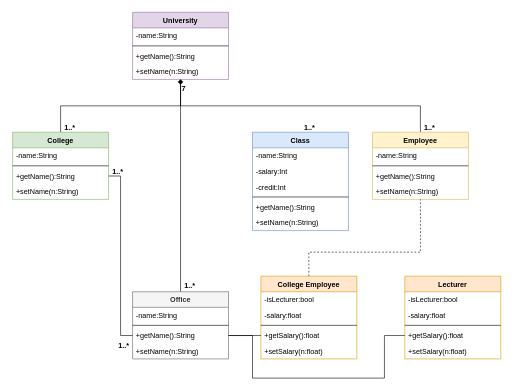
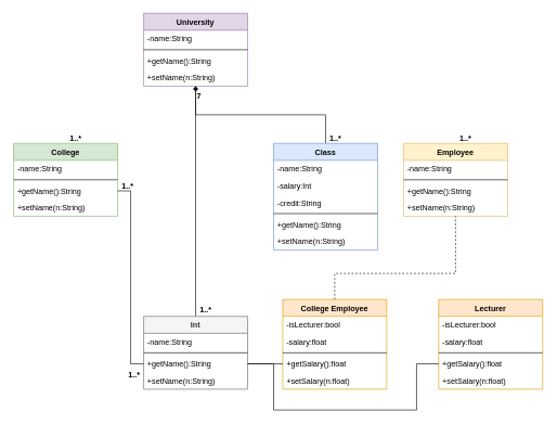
  <mxCell id="0" />
  <mxCell id="1" parent="0" />
  <mxCell id="2" value="University" style="swimlane;fontStyle=1;align=center;verticalAlign=top;childLayout=stackLayout;horizontal=1;startSize=26;horizontalStack=0;resizeParent=1;resizeParentMax=0;resizeLast=0;collapsible=1;marginBottom=0;fillColor=#e1d5e7;strokeColor=#9673a6;" vertex="1" parent="1"><mxGeometry x="220" y="20" width="160" height="112" as="geometry" /></mxCell>
  <mxCell id="3" value="-name:String" style="text;strokeColor=none;fillColor=none;align=left;verticalAlign=top;spacingLeft=4;spacingRight=4;overflow=hidden;rotatable=0;points=[[0,0.5],[1,0.5]];portConstraint=eastwest;" vertex="1" parent="2"><mxGeometry y="26" width="160" height="26" as="geometry" /></mxCell>
  <mxCell id="4" value="" style="line;strokeWidth=1;fillColor=none;align=left;verticalAlign=middle;spacingTop=-1;spacingLeft=3;spacingRight=3;rotatable=0;labelPosition=right;points=[];portConstraint=eastwest;" vertex="1" parent="2"><mxGeometry y="52" width="160" height="8" as="geometry" /></mxCell>
  <mxCell id="5" value="+getName():String" style="text;strokeColor=none;fillColor=none;align=left;verticalAlign=top;spacingLeft=4;spacingRight=4;overflow=hidden;rotatable=0;points=[[0,0.5],[1,0.5]];portConstraint=eastwest;" vertex="1" parent="2"><mxGeometry y="60" width="160" height="26" as="geometry" /></mxCell>
  <mxCell id="6" value="+setName(n:String)" style="text;strokeColor=none;fillColor=none;align=left;verticalAlign=top;spacingLeft=4;spacingRight=4;overflow=hidden;rotatable=0;points=[[0,0.5],[1,0.5]];portConstraint=eastwest;" vertex="1" parent="2"><mxGeometry y="86" width="160" height="26" as="geometry" /></mxCell>
- <mxCell id="7" style="edgeStyle=orthogonalEdgeStyle;rounded=0;orthogonalLoop=1;jettySize=auto;html=1;exitX=0.5;exitY=0;exitDx=0;exitDy=0;startArrow=none;startFill=0;endArrow=diamond;endFill=1;" edge="1" parent="1" source="8" target="2"><mxGeometry relative="1" as="geometry" /></mxCell>
  <mxCell id="8" value="College" style="swimlane;fontStyle=1;align=center;verticalAlign=top;childLayout=stackLayout;horizontal=1;startSize=26;horizontalStack=0;resizeParent=1;resizeParentMax=0;resizeLast=0;collapsible=1;marginBottom=0;fillColor=#d5e8d4;strokeColor=#82b366;" vertex="1" parent="1"><mxGeometry y="220" width="160" height="112" as="geometry" x="20" /></mxCell>
  <mxCell id="9" value="-name:String" style="text;strokeColor=none;fillColor=none;align=left;verticalAlign=top;spacingLeft=4;spacingRight=4;overflow=hidden;rotatable=0;points=[[0,0.5],[1,0.5]];portConstraint=eastwest;" vertex="1" parent="8"><mxGeometry y="26" width="160" height="26" as="geometry" /></mxCell>
  <mxCell id="10" value="" style="line;strokeWidth=1;fillColor=none;align=left;verticalAlign=middle;spacingTop=-1;spacingLeft=3;spacingRight=3;rotatable=0;labelPosition=right;points=[];portConstraint=eastwest;" vertex="1" parent="8"><mxGeometry y="52" width="160" height="8" as="geometry" /></mxCell>
  <mxCell id="11" value="+getName():String" style="text;strokeColor=none;fillColor=none;align=left;verticalAlign=top;spacingLeft=4;spacingRight=4;overflow=hidden;rotatable=0;points=[[0,0.5],[1,0.5]];portConstraint=eastwest;" vertex="1" parent="8"><mxGeometry y="60" width="160" height="26" as="geometry" /></mxCell>
  <mxCell id="12" value="+setName(n:String)" style="text;strokeColor=none;fillColor=none;align=left;verticalAlign=top;spacingLeft=4;spacingRight=4;overflow=hidden;rotatable=0;points=[[0,0.5],[1,0.5]];portConstraint=eastwest;" vertex="1" parent="8"><mxGeometry y="86" width="160" height="26" as="geometry" /></mxCell>
  <mxCell id="13" style="edgeStyle=orthogonalEdgeStyle;rounded=0;orthogonalLoop=1;jettySize=auto;html=1;exitX=0.5;exitY=0;exitDx=0;exitDy=0;startArrow=none;startFill=0;endArrow=none;endFill=1;" edge="1" parent="1" source="14" target="2"><mxGeometry relative="1" as="geometry" /></mxCell>
- <mxCell id="14" value="Office" style="swimlane;fontStyle=1;align=center;verticalAlign=top;childLayout=stackLayout;horizontal=1;startSize=26;horizontalStack=0;resizeParent=1;resizeParentMax=0;resizeLast=0;collapsible=1;marginBottom=0;fillColor=#f5f5f5;fontColor=#333333;strokeColor=#666666;" vertex="1" parent="1"><mxGeometry x="220" y="486" width="160" height="112" as="geometry" /></mxCell>
+ <mxCell id="14" value="Int" style="swimlane;fontStyle=1;align=center;verticalAlign=top;childLayout=stackLayout;horizontal=1;startSize=26;horizontalStack=0;resizeParent=1;resizeParentMax=0;resizeLast=0;collapsible=1;marginBottom=0;fillColor=#f5f5f5;fontColor=#333333;strokeColor=#666666;" vertex="1" parent="1"><mxGeometry x="220" y="486" width="160" height="112" as="geometry" /></mxCell>
  <mxCell id="15" value="-name:String" style="text;strokeColor=none;fillColor=none;align=left;verticalAlign=top;spacingLeft=4;spacingRight=4;overflow=hidden;rotatable=0;points=[[0,0.5],[1,0.5]];portConstraint=eastwest;" vertex="1" parent="14"><mxGeometry y="26" width="160" height="26" as="geometry" /></mxCell>
  <mxCell id="16" value="" style="line;strokeWidth=1;fillColor=none;align=left;verticalAlign=middle;spacingTop=-1;spacingLeft=3;spacingRight=3;rotatable=0;labelPosition=right;points=[];portConstraint=eastwest;" vertex="1" parent="14"><mxGeometry y="52" width="160" height="8" as="geometry" /></mxCell>
  <mxCell id="17" value="+getName():String" style="text;strokeColor=none;fillColor=none;align=left;verticalAlign=top;spacingLeft=4;spacingRight=4;overflow=hidden;rotatable=0;points=[[0,0.5],[1,0.5]];portConstraint=eastwest;" vertex="1" parent="14"><mxGeometry y="60" width="160" height="26" as="geometry" /></mxCell>
  <mxCell id="18" value="+setName(n:String)" style="text;strokeColor=none;fillColor=none;align=left;verticalAlign=top;spacingLeft=4;spacingRight=4;overflow=hidden;rotatable=0;points=[[0,0.5],[1,0.5]];portConstraint=eastwest;" vertex="1" parent="14"><mxGeometry y="86" width="160" height="26" as="geometry" /></mxCell>
+ <mxCell id="19" style="edgeStyle=orthogonalEdgeStyle;rounded=0;orthogonalLoop=1;jettySize=auto;html=1;exitX=0.5;exitY=0;exitDx=0;exitDy=0;startArrow=none;startFill=0;endArrow=diamond;endFill=1;" edge="1" parent="1" source="20" target="2"><mxGeometry relative="1" as="geometry" /></mxCell>
  <mxCell id="20" value="Class" style="swimlane;fontStyle=1;align=center;verticalAlign=top;childLayout=stackLayout;horizontal=1;startSize=26;horizontalStack=0;resizeParent=1;resizeParentMax=0;resizeLast=0;collapsible=1;marginBottom=0;fillColor=#dae8fc;strokeColor=#6c8ebf;" vertex="1" parent="1"><mxGeometry x="420" y="220" width="160" height="164" as="geometry" /></mxCell>
  <mxCell id="21" value="-name:String" style="text;strokeColor=none;fillColor=none;align=left;verticalAlign=top;spacingLeft=4;spacingRight=4;overflow=hidden;rotatable=0;points=[[0,0.5],[1,0.5]];portConstraint=eastwest;" vertex="1" parent="20"><mxGeometry y="26" width="160" height="26" as="geometry" /></mxCell>
  <mxCell id="22" value="-salary:Int" style="text;strokeColor=none;fillColor=none;align=left;verticalAlign=top;spacingLeft=4;spacingRight=4;overflow=hidden;rotatable=0;points=[[0,0.5],[1,0.5]];portConstraint=eastwest;" vertex="1" parent="20"><mxGeometry y="52" width="160" height="26" as="geometry" /></mxCell>
- <mxCell id="23" value="-credit:Int" style="text;strokeColor=none;fillColor=none;align=left;verticalAlign=top;spacingLeft=4;spacingRight=4;overflow=hidden;rotatable=0;points=[[0,0.5],[1,0.5]];portConstraint=eastwest;" vertex="1" parent="20"><mxGeometry y="78" width="160" height="26" as="geometry" /></mxCell>
+ <mxCell id="23" value="-credit:String" style="text;strokeColor=none;fillColor=none;align=left;verticalAlign=top;spacingLeft=4;spacingRight=4;overflow=hidden;rotatable=0;points=[[0,0.5],[1,0.5]];portConstraint=eastwest;" vertex="1" parent="20"><mxGeometry y="78" width="160" height="26" as="geometry" /></mxCell>
  <mxCell id="24" value="" style="line;strokeWidth=1;fillColor=none;align=left;verticalAlign=middle;spacingTop=-1;spacingLeft=3;spacingRight=3;rotatable=0;labelPosition=right;points=[];portConstraint=eastwest;" vertex="1" parent="20"><mxGeometry y="104" width="160" height="8" as="geometry" /></mxCell>
  <mxCell id="25" value="+getName():String" style="text;strokeColor=none;fillColor=none;align=left;verticalAlign=top;spacingLeft=4;spacingRight=4;overflow=hidden;rotatable=0;points=[[0,0.5],[1,0.5]];portConstraint=eastwest;" vertex="1" parent="20"><mxGeometry y="112" width="160" height="26" as="geometry" /></mxCell>
  <mxCell id="26" value="+setName(n:String)" style="text;strokeColor=none;fillColor=none;align=left;verticalAlign=top;spacingLeft=4;spacingRight=4;overflow=hidden;rotatable=0;points=[[0,0.5],[1,0.5]];portConstraint=eastwest;" vertex="1" parent="20"><mxGeometry y="138" width="160" height="26" as="geometry" /></mxCell>
- <mxCell id="27" style="edgeStyle=orthogonalEdgeStyle;rounded=0;orthogonalLoop=1;jettySize=auto;html=1;exitX=0.5;exitY=0;exitDx=0;exitDy=0;startArrow=none;startFill=0;endArrow=diamond;endFill=1;" edge="1" parent="1" source="28" target="2"><mxGeometry relative="1" as="geometry" /></mxCell>
  <mxCell id="28" value="Employee" style="swimlane;fontStyle=1;align=center;verticalAlign=top;childLayout=stackLayout;horizontal=1;startSize=26;horizontalStack=0;resizeParent=1;resizeParentMax=0;resizeLast=0;collapsible=1;marginBottom=0;fillColor=#fff2cc;strokeColor=#d6b656;" vertex="1" parent="1"><mxGeometry x="620" y="220" width="160" height="112" as="geometry" /></mxCell>
  <mxCell id="29" value="-name:String" style="text;strokeColor=none;fillColor=none;align=left;verticalAlign=top;spacingLeft=4;spacingRight=4;overflow=hidden;rotatable=0;points=[[0,0.5],[1,0.5]];portConstraint=eastwest;" vertex="1" parent="28"><mxGeometry y="26" width="160" height="26" as="geometry" /></mxCell>
  <mxCell id="30" value="" style="line;strokeWidth=1;fillColor=none;align=left;verticalAlign=middle;spacingTop=-1;spacingLeft=3;spacingRight=3;rotatable=0;labelPosition=right;points=[];portConstraint=eastwest;" vertex="1" parent="28"><mxGeometry y="52" width="160" height="8" as="geometry" /></mxCell>
  <mxCell id="31" value="+getName():String" style="text;strokeColor=none;fillColor=none;align=left;verticalAlign=top;spacingLeft=4;spacingRight=4;overflow=hidden;rotatable=0;points=[[0,0.5],[1,0.5]];portConstraint=eastwest;" vertex="1" parent="28"><mxGeometry y="60" width="160" height="26" as="geometry" /></mxCell>
  <mxCell id="32" value="+setName(n:String)" style="text;strokeColor=none;fillColor=none;align=left;verticalAlign=top;spacingLeft=4;spacingRight=4;overflow=hidden;rotatable=0;points=[[0,0.5],[1,0.5]];portConstraint=eastwest;" vertex="1" parent="28"><mxGeometry y="86" width="160" height="26" as="geometry" /></mxCell>
  <mxCell id="33" style="edgeStyle=orthogonalEdgeStyle;rounded=0;orthogonalLoop=1;jettySize=auto;html=1;exitX=0.5;exitY=0;exitDx=0;exitDy=0;fontSize=12;startArrow=none;startFill=0;endArrow=none;endFill=0;dashed=1;" edge="1" parent="1" source="34" target="28"><mxGeometry relative="1" as="geometry"><Array as="points"><mxPoint x="514" y="420" /><mxPoint x="700" y="420" /></Array></mxGeometry></mxCell>
  <mxCell id="34" value="College Employee" style="swimlane;fontStyle=1;align=center;verticalAlign=top;childLayout=stackLayout;horizontal=1;startSize=26;horizontalStack=0;resizeParent=1;resizeParentMax=0;resizeLast=0;collapsible=1;marginBottom=0;fillColor=#ffe6cc;strokeColor=#d79b00;" vertex="1" parent="1"><mxGeometry x="434" y="460" width="160" height="138" as="geometry" /></mxCell>
  <mxCell id="35" value="-isLecturer:bool" style="text;strokeColor=none;fillColor=none;align=left;verticalAlign=top;spacingLeft=4;spacingRight=4;overflow=hidden;rotatable=0;points=[[0,0.5],[1,0.5]];portConstraint=eastwest;" vertex="1" parent="34"><mxGeometry y="26" width="160" height="26" as="geometry" /></mxCell>
  <mxCell id="36" value="-salary:float" style="text;strokeColor=none;fillColor=none;align=left;verticalAlign=top;spacingLeft=4;spacingRight=4;overflow=hidden;rotatable=0;points=[[0,0.5],[1,0.5]];portConstraint=eastwest;" vertex="1" parent="34"><mxGeometry y="52" width="160" height="26" as="geometry" /></mxCell>
  <mxCell id="37" value="" style="line;strokeWidth=1;fillColor=none;align=left;verticalAlign=middle;spacingTop=-1;spacingLeft=3;spacingRight=3;rotatable=0;labelPosition=right;points=[];portConstraint=eastwest;" vertex="1" parent="34"><mxGeometry y="78" width="160" height="8" as="geometry" /></mxCell>
  <mxCell id="38" value="+getSalary():float" style="text;strokeColor=none;fillColor=none;align=left;verticalAlign=top;spacingLeft=4;spacingRight=4;overflow=hidden;rotatable=0;points=[[0,0.5],[1,0.5]];portConstraint=eastwest;" vertex="1" parent="34"><mxGeometry y="86" width="160" height="26" as="geometry" /></mxCell>
  <mxCell id="39" value="+setSalary(n:float)" style="text;strokeColor=none;fillColor=none;align=left;verticalAlign=top;spacingLeft=4;spacingRight=4;overflow=hidden;rotatable=0;points=[[0,0.5],[1,0.5]];portConstraint=eastwest;" vertex="1" parent="34"><mxGeometry y="112" width="160" height="26" as="geometry" /></mxCell>
  <mxCell id="40" value="Lecturer" style="swimlane;fontStyle=1;align=center;verticalAlign=top;childLayout=stackLayout;horizontal=1;startSize=26;horizontalStack=0;resizeParent=1;resizeParentMax=0;resizeLast=0;collapsible=1;marginBottom=0;fillColor=#ffe6cc;strokeColor=#d79b00;" vertex="1" parent="1"><mxGeometry x="674" y="460" width="160" height="138" as="geometry" /></mxCell>
  <mxCell id="41" value="-isLecturer:bool" style="text;strokeColor=none;fillColor=none;align=left;verticalAlign=top;spacingLeft=4;spacingRight=4;overflow=hidden;rotatable=0;points=[[0,0.5],[1,0.5]];portConstraint=eastwest;" vertex="1" parent="40"><mxGeometry y="26" width="160" height="26" as="geometry" /></mxCell>
  <mxCell id="42" value="-salary:float" style="text;strokeColor=none;fillColor=none;align=left;verticalAlign=top;spacingLeft=4;spacingRight=4;overflow=hidden;rotatable=0;points=[[0,0.5],[1,0.5]];portConstraint=eastwest;" vertex="1" parent="40"><mxGeometry y="52" width="160" height="26" as="geometry" /></mxCell>
  <mxCell id="43" value="" style="line;strokeWidth=1;fillColor=none;align=left;verticalAlign=middle;spacingTop=-1;spacingLeft=3;spacingRight=3;rotatable=0;labelPosition=right;points=[];portConstraint=eastwest;" vertex="1" parent="40"><mxGeometry y="78" width="160" height="8" as="geometry" /></mxCell>
  <mxCell id="44" value="+getSalary():float" style="text;strokeColor=none;fillColor=none;align=left;verticalAlign=top;spacingLeft=4;spacingRight=4;overflow=hidden;rotatable=0;points=[[0,0.5],[1,0.5]];portConstraint=eastwest;" vertex="1" parent="40"><mxGeometry y="86" width="160" height="26" as="geometry" /></mxCell>
  <mxCell id="45" value="+setSalary(n:float)" style="text;strokeColor=none;fillColor=none;align=left;verticalAlign=top;spacingLeft=4;spacingRight=4;overflow=hidden;rotatable=0;points=[[0,0.5],[1,0.5]];portConstraint=eastwest;" vertex="1" parent="40"><mxGeometry y="112" width="160" height="26" as="geometry" /></mxCell>
  <mxCell id="46" value="&lt;font style=&quot;font-size: 12px;&quot;&gt;7&lt;/font&gt;" style="text;strokeColor=none;fillColor=none;html=1;fontSize=24;fontStyle=1;verticalAlign=middle;align=center;" vertex="1" parent="1"><mxGeometry x="300" y="132" width="10" height="24" as="geometry" /></mxCell>
  <mxCell id="47" value="&lt;font style=&quot;font-size: 12px;&quot;&gt;1..*&lt;/font&gt;" style="text;strokeColor=none;fillColor=none;html=1;fontSize=24;fontStyle=1;verticalAlign=middle;align=center;" vertex="1" parent="1"><mxGeometry x="300" y="460" width="30" height="24" as="geometry" /></mxCell>
  <mxCell id="48" value="&lt;font style=&quot;font-size: 12px;&quot;&gt;1..*&lt;/font&gt;" style="text;strokeColor=none;fillColor=none;html=1;fontSize=24;fontStyle=1;verticalAlign=middle;align=center;" vertex="1" parent="1"><mxGeometry x="100" y="196" width="30" height="24" as="geometry" /></mxCell>
  <mxCell id="49" value="&lt;font style=&quot;font-size: 12px;&quot;&gt;1..*&lt;/font&gt;" style="text;strokeColor=none;fillColor=none;html=1;fontSize=24;fontStyle=1;verticalAlign=middle;align=center;" vertex="1" parent="1"><mxGeometry x="500" y="196" width="30" height="24" as="geometry" /></mxCell>
  <mxCell id="50" value="&lt;font style=&quot;font-size: 12px;&quot;&gt;1..*&lt;/font&gt;" style="text;strokeColor=none;fillColor=none;html=1;fontSize=24;fontStyle=1;verticalAlign=middle;align=center;" vertex="1" parent="1"><mxGeometry x="700" y="196" width="30" height="24" as="geometry" /></mxCell>
  <mxCell id="51" style="edgeStyle=orthogonalEdgeStyle;rounded=0;orthogonalLoop=1;jettySize=auto;html=1;exitX=1;exitY=0.5;exitDx=0;exitDy=0;entryX=0;entryY=0.5;entryDx=0;entryDy=0;fontSize=12;startArrow=none;startFill=0;endArrow=none;endFill=0;" edge="1" parent="1" source="17" target="38"><mxGeometry relative="1" as="geometry" /></mxCell>
  <mxCell id="52" style="edgeStyle=orthogonalEdgeStyle;rounded=0;orthogonalLoop=1;jettySize=auto;html=1;exitX=0;exitY=0.5;exitDx=0;exitDy=0;entryX=1;entryY=0.5;entryDx=0;entryDy=0;fontSize=12;startArrow=none;startFill=0;endArrow=none;endFill=0;" edge="1" parent="1" source="44" target="17"><mxGeometry relative="1" as="geometry"><Array as="points"><mxPoint x="640" y="559" /><mxPoint x="640" y="630" /><mxPoint x="420" y="630" /><mxPoint x="420" y="559" /></Array></mxGeometry></mxCell>
  <mxCell id="53" style="edgeStyle=orthogonalEdgeStyle;rounded=0;orthogonalLoop=1;jettySize=auto;html=1;exitX=1;exitY=0.5;exitDx=0;exitDy=0;entryX=0;entryY=0.5;entryDx=0;entryDy=0;fontSize=12;startArrow=none;startFill=0;endArrow=none;endFill=0;" edge="1" parent="1" source="11" target="17"><mxGeometry relative="1" as="geometry"><Array as="points"><mxPoint x="200" y="293" /><mxPoint x="200" y="559" /></Array></mxGeometry></mxCell>
  <mxCell id="54" value="&lt;font style=&quot;font-size: 12px;&quot;&gt;1..*&lt;/font&gt;" style="text;strokeColor=none;fillColor=none;html=1;fontSize=24;fontStyle=1;verticalAlign=middle;align=center;" vertex="1" parent="1"><mxGeometry x="180" y="270" width="30" height="24" as="geometry" /></mxCell>
  <mxCell id="55" value="&lt;font style=&quot;font-size: 12px;&quot;&gt;1..*&lt;/font&gt;" style="text;strokeColor=none;fillColor=none;html=1;fontSize=24;fontStyle=1;verticalAlign=middle;align=center;" vertex="1" parent="1"><mxGeometry x="190" y="560" width="30" height="24" as="geometry" /></mxCell>
